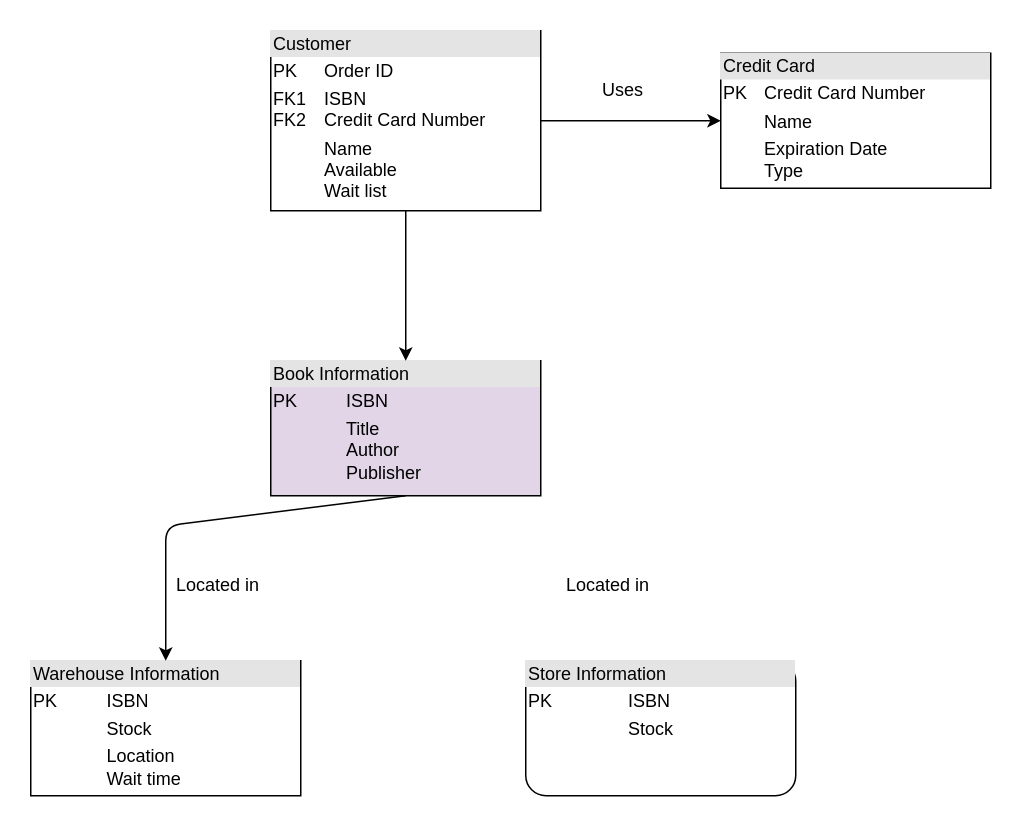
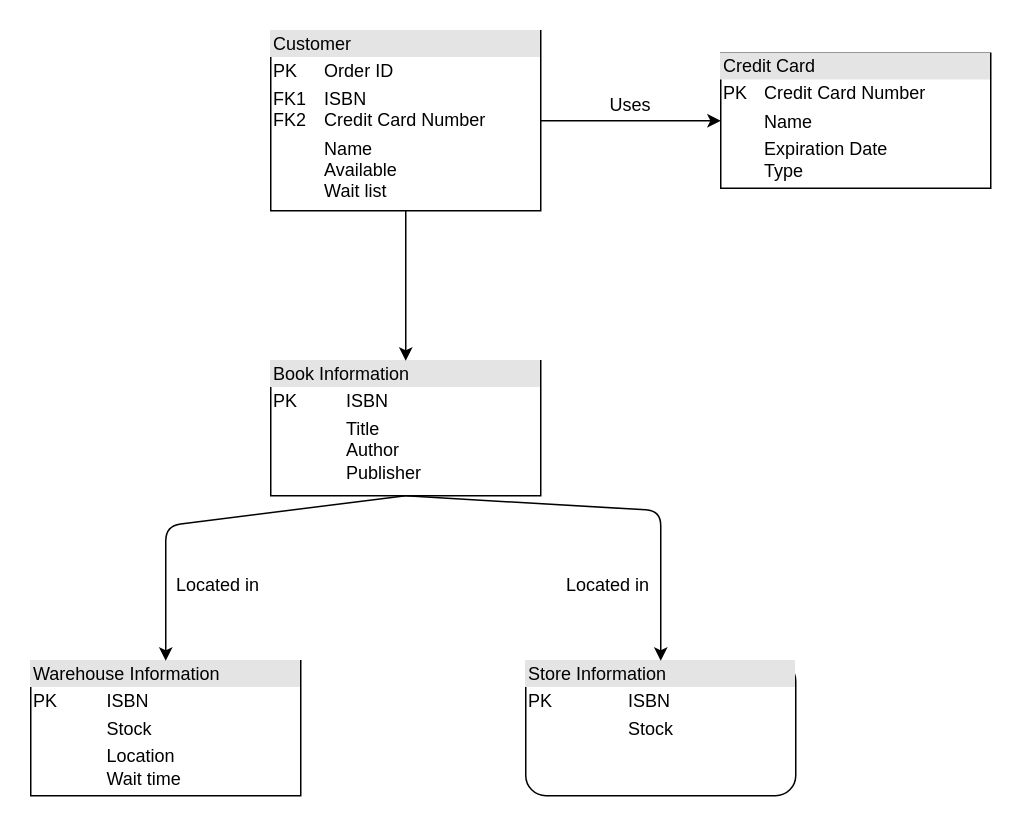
  <mxCell id="0" />
  <mxCell id="1" parent="0" />
  <mxCell id="2" value="&lt;div style=&quot;box-sizing: border-box ; width: 100% ; background: #e4e4e4 ; padding: 2px&quot;&gt;Credit Card&lt;/div&gt;&lt;table style=&quot;width: 100% ; font-size: 1em&quot; cellpadding=&quot;2&quot; cellspacing=&quot;0&quot;&gt;&lt;tbody&gt;&lt;tr&gt;&lt;td&gt;PK&lt;/td&gt;&lt;td&gt;Credit Card Number&lt;/td&gt;&lt;/tr&gt;&lt;tr&gt;&lt;td&gt;&lt;br&gt;&lt;/td&gt;&lt;td&gt;Name&lt;br&gt;&lt;/td&gt;&lt;/tr&gt;&lt;tr&gt;&lt;td&gt;&lt;/td&gt;&lt;td&gt;Expiration Date&lt;br&gt;Type&lt;/td&gt;&lt;/tr&gt;&lt;/tbody&gt;&lt;/table&gt;" style="verticalAlign=top;align=left;overflow=fill;html=1;" vertex="1" parent="1"><mxGeometry x="480" y="35" width="180" height="90" as="geometry" /></mxCell>
- <mxCell id="3" value="&lt;div style=&quot;box-sizing: border-box ; width: 100% ; background: #e4e4e4 ; padding: 2px&quot;&gt;Book Information&lt;/div&gt;&lt;table style=&quot;width: 100% ; font-size: 1em&quot; cellpadding=&quot;2&quot; cellspacing=&quot;0&quot;&gt;&lt;tbody&gt;&lt;tr&gt;&lt;td&gt;PK&lt;/td&gt;&lt;td&gt;ISBN&lt;/td&gt;&lt;/tr&gt;&lt;tr&gt;&lt;td&gt;&lt;br&gt;&lt;/td&gt;&lt;td&gt;Title&lt;br&gt;Author&lt;br&gt;Publisher&lt;br&gt;&lt;br&gt;&lt;/td&gt;&lt;/tr&gt;&lt;tr&gt;&lt;td&gt;&lt;/td&gt;&lt;td&gt;&lt;br&gt;&lt;/td&gt;&lt;/tr&gt;&lt;/tbody&gt;&lt;/table&gt;" style="verticalAlign=top;align=left;overflow=fill;html=1;fillColor=#e1d5e7;" vertex="1" parent="1"><mxGeometry x="180" y="240" width="180" height="90" as="geometry" /></mxCell>
+ <mxCell id="3" value="&lt;div style=&quot;box-sizing: border-box ; width: 100% ; background: #e4e4e4 ; padding: 2px&quot;&gt;Book Information&lt;/div&gt;&lt;table style=&quot;width: 100% ; font-size: 1em&quot; cellpadding=&quot;2&quot; cellspacing=&quot;0&quot;&gt;&lt;tbody&gt;&lt;tr&gt;&lt;td&gt;PK&lt;/td&gt;&lt;td&gt;ISBN&lt;/td&gt;&lt;/tr&gt;&lt;tr&gt;&lt;td&gt;&lt;br&gt;&lt;/td&gt;&lt;td&gt;Title&lt;br&gt;Author&lt;br&gt;Publisher&lt;br&gt;&lt;br&gt;&lt;/td&gt;&lt;/tr&gt;&lt;tr&gt;&lt;td&gt;&lt;/td&gt;&lt;td&gt;&lt;br&gt;&lt;/td&gt;&lt;/tr&gt;&lt;/tbody&gt;&lt;/table&gt;" style="verticalAlign=top;align=left;overflow=fill;html=1;" vertex="1" parent="1"><mxGeometry x="180" y="240" width="180" height="90" as="geometry" /></mxCell>
  <mxCell id="4" value="&lt;div style=&quot;box-sizing: border-box ; width: 100% ; background: #e4e4e4 ; padding: 2px&quot;&gt;Store Information&lt;/div&gt;&lt;table style=&quot;width: 100% ; font-size: 1em&quot; cellpadding=&quot;2&quot; cellspacing=&quot;0&quot;&gt;&lt;tbody&gt;&lt;tr&gt;&lt;td&gt;PK&lt;/td&gt;&lt;td&gt;ISBN&lt;/td&gt;&lt;/tr&gt;&lt;tr&gt;&lt;td&gt;&lt;br&gt;&lt;/td&gt;&lt;td&gt;Stock&lt;/td&gt;&lt;/tr&gt;&lt;tr&gt;&lt;td&gt;&lt;/td&gt;&lt;td&gt;&lt;br&gt;&lt;/td&gt;&lt;/tr&gt;&lt;/tbody&gt;&lt;/table&gt;" style="verticalAlign=top;align=left;overflow=fill;html=1;rounded=1;" vertex="1" parent="1"><mxGeometry x="350" y="440" width="180" height="90" as="geometry" /></mxCell>
  <mxCell id="5" value="&lt;div style=&quot;box-sizing: border-box ; width: 100% ; background: #e4e4e4 ; padding: 2px&quot;&gt;Warehouse Information&lt;/div&gt;&lt;table style=&quot;width: 100% ; font-size: 1em&quot; cellpadding=&quot;2&quot; cellspacing=&quot;0&quot;&gt;&lt;tbody&gt;&lt;tr&gt;&lt;td&gt;PK&lt;/td&gt;&lt;td&gt;ISBN&lt;/td&gt;&lt;/tr&gt;&lt;tr&gt;&lt;td&gt;&lt;br&gt;&lt;/td&gt;&lt;td&gt;Stock&lt;/td&gt;&lt;/tr&gt;&lt;tr&gt;&lt;td&gt;&lt;/td&gt;&lt;td&gt;Location&lt;br&gt;Wait time&lt;/td&gt;&lt;/tr&gt;&lt;/tbody&gt;&lt;/table&gt;" style="verticalAlign=top;align=left;overflow=fill;html=1;" vertex="1" parent="1"><mxGeometry x="20" y="440" width="180" height="90" as="geometry" /></mxCell>
  <mxCell id="6" value="&lt;div style=&quot;box-sizing: border-box ; width: 100% ; background: #e4e4e4 ; padding: 2px&quot;&gt;Customer&lt;/div&gt;&lt;table style=&quot;width: 100% ; font-size: 1em&quot; cellpadding=&quot;2&quot; cellspacing=&quot;0&quot;&gt;&lt;tbody&gt;&lt;tr&gt;&lt;td&gt;PK&lt;/td&gt;&lt;td&gt;Order ID&lt;/td&gt;&lt;/tr&gt;&lt;tr&gt;&lt;td&gt;FK1&lt;br&gt;FK2&lt;/td&gt;&lt;td&gt;ISBN&lt;br&gt;Credit Card Number&lt;/td&gt;&lt;/tr&gt;&lt;tr&gt;&lt;td&gt;&lt;/td&gt;&lt;td&gt;Name&lt;br&gt;Available&lt;br&gt;Wait list&lt;/td&gt;&lt;/tr&gt;&lt;/tbody&gt;&lt;/table&gt;" style="verticalAlign=top;align=left;overflow=fill;html=1;" vertex="1" parent="1"><mxGeometry x="180" y="20" width="180" height="120" as="geometry" /></mxCell>
  <mxCell id="7" value="" style="endArrow=classic;html=1;exitX=0.5;exitY=1;exitDx=0;exitDy=0;entryX=0.5;entryY=0;entryDx=0;entryDy=0;" edge="1" parent="1" source="6" target="3"><mxGeometry width="50" height="50" relative="1" as="geometry"><mxPoint x="280" y="370" as="sourcePoint" /><mxPoint x="330" y="320" as="targetPoint" /></mxGeometry></mxCell>
  <mxCell id="8" value="" style="endArrow=classic;html=1;exitX=1;exitY=0.5;exitDx=0;exitDy=0;entryX=0;entryY=0.5;entryDx=0;entryDy=0;" edge="1" parent="1" source="6" target="2"><mxGeometry width="50" height="50" relative="1" as="geometry"><mxPoint x="280" y="370" as="sourcePoint" /><mxPoint x="330" y="320" as="targetPoint" /></mxGeometry></mxCell>
- <mxCell id="9" value="Uses" style="text;html=1;strokeColor=none;fillColor=none;align=center;verticalAlign=middle;whiteSpace=wrap;rounded=0;" vertex="1" parent="1"><mxGeometry x="395" y="50" width="40" height="20" as="geometry" /></mxCell>
+ <mxCell id="9" value="Uses" style="text;html=1;strokeColor=none;fillColor=none;align=center;verticalAlign=middle;whiteSpace=wrap;rounded=0;" vertex="1" parent="1"><mxGeometry x="400" y="60" width="40" height="20" as="geometry" /></mxCell>
  <mxCell id="10" value="Located in" style="text;html=1;strokeColor=none;fillColor=none;align=center;verticalAlign=middle;whiteSpace=wrap;rounded=0;" vertex="1" parent="1"><mxGeometry x="110" y="380" width="70" height="20" as="geometry" /></mxCell>
  <mxCell id="11" value="" style="endArrow=classic;html=1;exitX=0.5;exitY=1;exitDx=0;exitDy=0;entryX=0.5;entryY=0;entryDx=0;entryDy=0;" edge="1" parent="1" source="3" target="5"><mxGeometry width="50" height="50" relative="1" as="geometry"><mxPoint x="280" y="370" as="sourcePoint" /><mxPoint x="330" y="320" as="targetPoint" /><Array as="points"><mxPoint x="110" y="350" /></Array></mxGeometry></mxCell>
+ <mxCell id="12" value="" style="endArrow=classic;html=1;exitX=0.5;exitY=1;exitDx=0;exitDy=0;entryX=0.5;entryY=0;entryDx=0;entryDy=0;" edge="1" parent="1" source="3" target="4"><mxGeometry width="50" height="50" relative="1" as="geometry"><mxPoint x="280" y="360" as="sourcePoint" /><mxPoint x="330" y="310" as="targetPoint" /><Array as="points"><mxPoint x="440" y="340" /></Array></mxGeometry></mxCell>
  <mxCell id="13" value="Located in" style="text;html=1;strokeColor=none;fillColor=none;align=center;verticalAlign=middle;whiteSpace=wrap;rounded=0;" vertex="1" parent="1"><mxGeometry x="370" y="380" width="70" height="20" as="geometry" /></mxCell>
